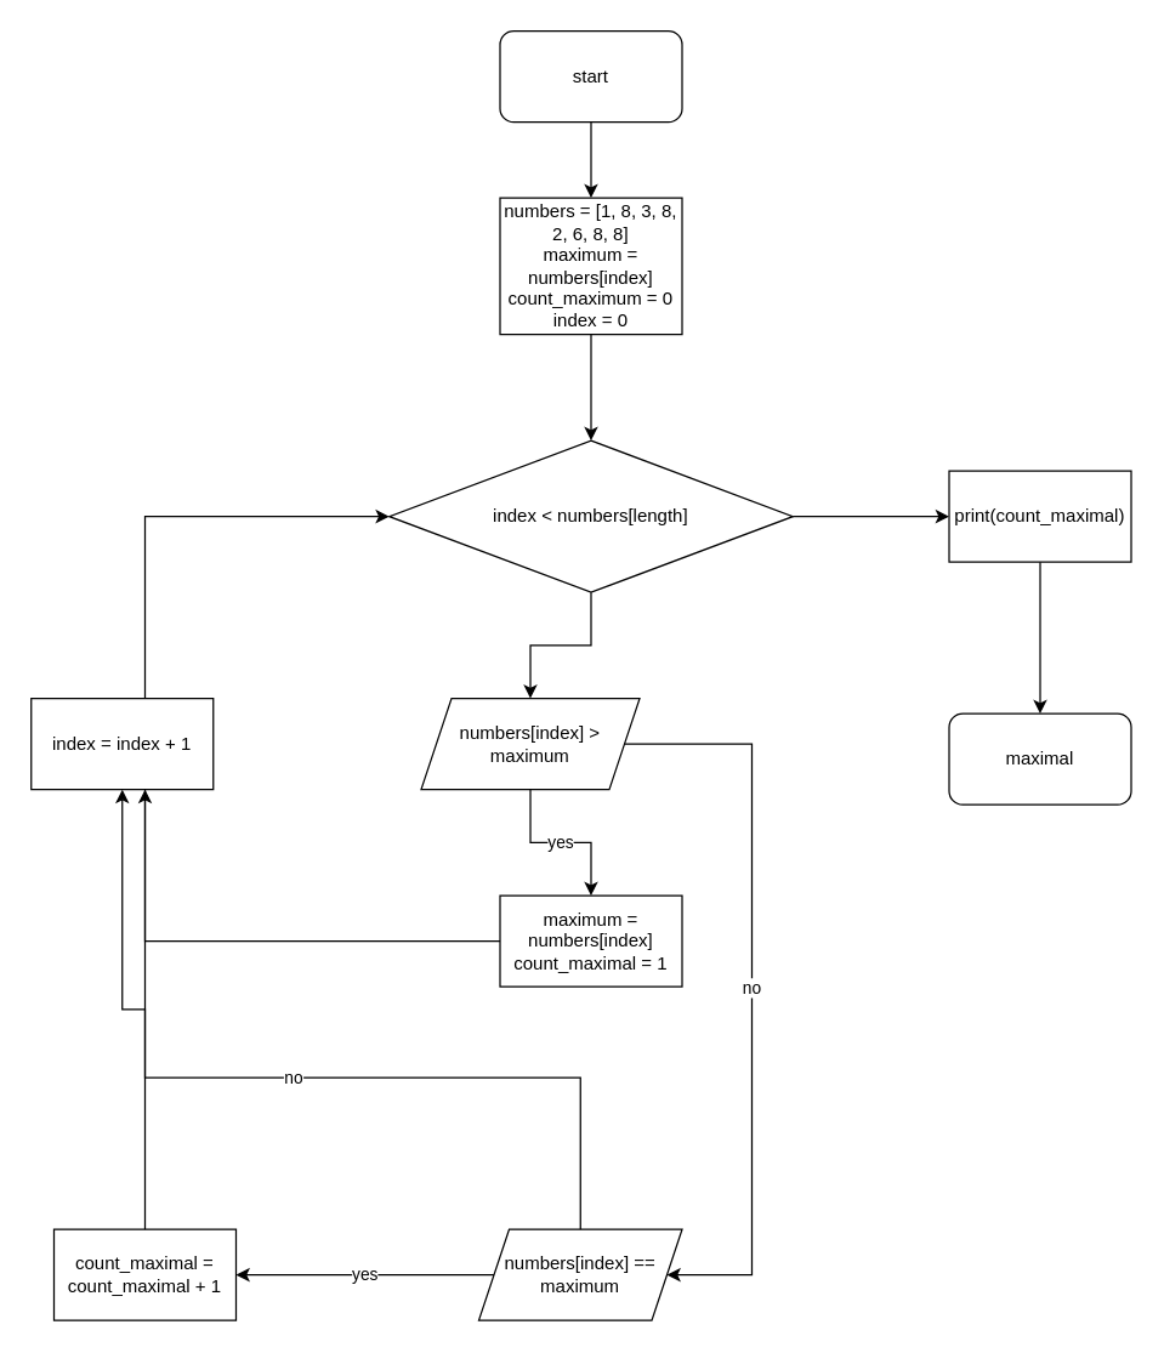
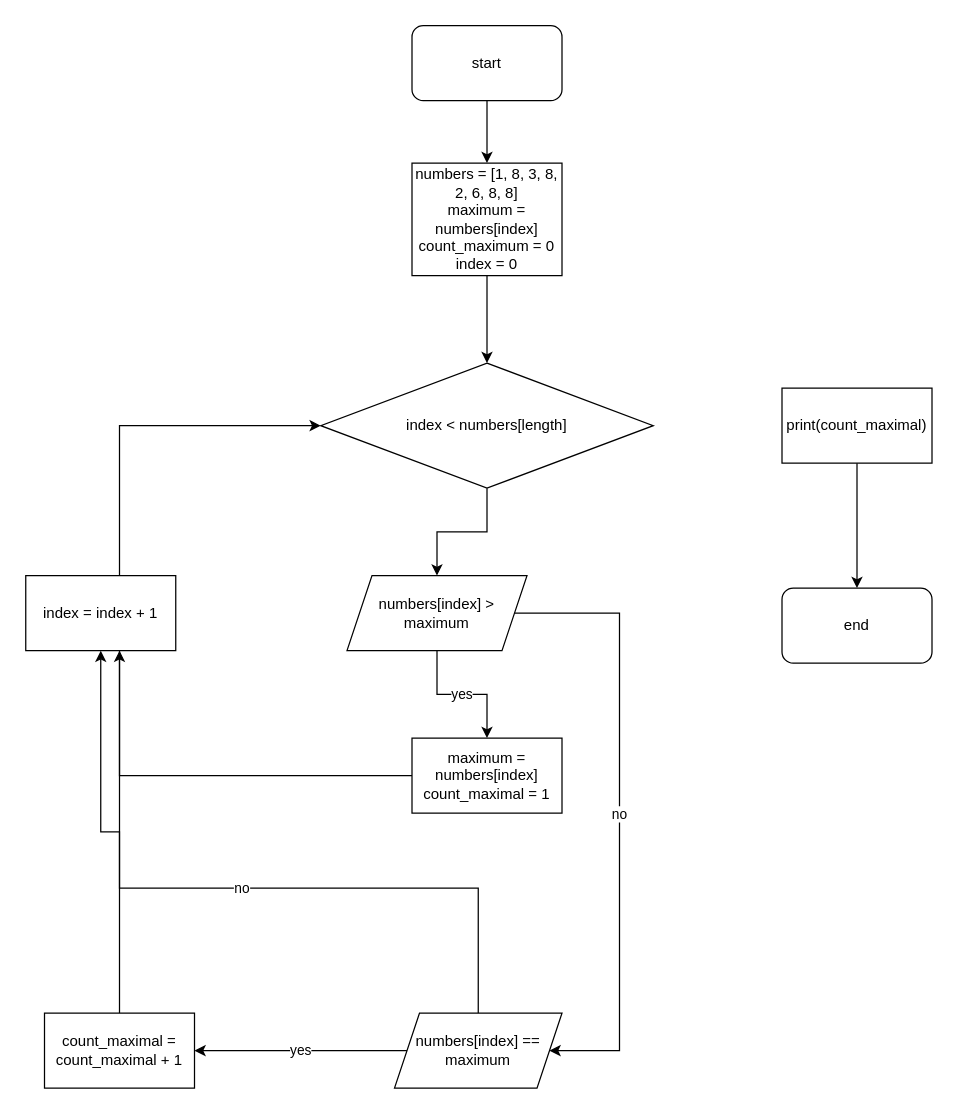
  <mxCell id="0" />
  <mxCell id="1" parent="0" />
  <mxCell id="2" style="edgeStyle=orthogonalEdgeStyle;rounded=0;orthogonalLoop=1;jettySize=auto;html=1;" edge="1" parent="1" source="3" target="5"><mxGeometry relative="1" as="geometry"><mxPoint x="389" y="140" as="targetPoint" /></mxGeometry></mxCell>
  <mxCell id="3" value="start" style="rounded=1;whiteSpace=wrap;html=1;" vertex="1" parent="1"><mxGeometry x="329" y="20" width="120" height="60" as="geometry" /></mxCell>
  <mxCell id="4" style="edgeStyle=orthogonalEdgeStyle;rounded=0;orthogonalLoop=1;jettySize=auto;html=1;" edge="1" parent="1" source="5" target="8"><mxGeometry relative="1" as="geometry" /></mxCell>
  <mxCell id="5" value="numbers =&amp;nbsp;[1, 8, 3, 8, 2, 6, 8, 8]&lt;br&gt;maximum = numbers[index]&lt;br&gt;count_maximum = 0&lt;br&gt;index = 0" style="rounded=0;whiteSpace=wrap;html=1;" vertex="1" parent="1"><mxGeometry x="329" y="130" width="120" height="90" as="geometry" /></mxCell>
  <mxCell id="6" style="edgeStyle=orthogonalEdgeStyle;rounded=0;orthogonalLoop=1;jettySize=auto;html=1;entryX=0.5;entryY=0;entryDx=0;entryDy=0;" edge="1" parent="1" source="8" target="11"><mxGeometry relative="1" as="geometry" /></mxCell>
- <mxCell id="7" style="edgeStyle=orthogonalEdgeStyle;rounded=0;orthogonalLoop=1;jettySize=auto;html=1;entryX=0;entryY=0.5;entryDx=0;entryDy=0;" edge="1" parent="1" source="8" target="21"><mxGeometry relative="1" as="geometry" /></mxCell>
  <mxCell id="8" value="index &amp;lt; numbers[length]" style="rhombus;whiteSpace=wrap;html=1;" vertex="1" parent="1"><mxGeometry x="256" y="290" width="266" height="100" as="geometry" /></mxCell>
  <mxCell id="9" value="yes" style="edgeStyle=orthogonalEdgeStyle;rounded=0;orthogonalLoop=1;jettySize=auto;html=1;entryX=0.5;entryY=0;entryDx=0;entryDy=0;" edge="1" parent="1" source="11" target="13"><mxGeometry relative="1" as="geometry" /></mxCell>
  <mxCell id="10" value="no" style="edgeStyle=orthogonalEdgeStyle;rounded=0;orthogonalLoop=1;jettySize=auto;html=1;" edge="1" parent="1" source="11" target="16"><mxGeometry relative="1" as="geometry"><Array as="points"><mxPoint x="495" y="490" /><mxPoint x="495" y="840" /></Array></mxGeometry></mxCell>
  <mxCell id="11" value="numbers[index] &amp;gt; maximum" style="shape=parallelogram;perimeter=parallelogramPerimeter;whiteSpace=wrap;html=1;fixedSize=1;" vertex="1" parent="1"><mxGeometry x="277" y="460" width="144" height="60" as="geometry" /></mxCell>
  <mxCell id="12" style="edgeStyle=orthogonalEdgeStyle;rounded=0;orthogonalLoop=1;jettySize=auto;html=1;entryX=0;entryY=0.5;entryDx=0;entryDy=0;" edge="1" parent="1" source="13" target="8"><mxGeometry relative="1" as="geometry"><Array as="points"><mxPoint x="95" y="620" /><mxPoint x="95" y="340" /></Array></mxGeometry></mxCell>
  <mxCell id="13" value="maximum = numbers[index]&lt;br&gt;count_maximal = 1" style="rounded=0;whiteSpace=wrap;html=1;" vertex="1" parent="1"><mxGeometry x="329" y="590" width="120" height="60" as="geometry" /></mxCell>
  <mxCell id="14" value="yes" style="edgeStyle=orthogonalEdgeStyle;rounded=0;orthogonalLoop=1;jettySize=auto;html=1;entryX=1;entryY=0.5;entryDx=0;entryDy=0;" edge="1" parent="1" source="16" target="18"><mxGeometry relative="1" as="geometry" /></mxCell>
  <mxCell id="15" value="no" style="edgeStyle=orthogonalEdgeStyle;rounded=0;orthogonalLoop=1;jettySize=auto;html=1;" edge="1" parent="1" source="16" target="19"><mxGeometry relative="1" as="geometry"><Array as="points"><mxPoint x="382" y="710" /><mxPoint x="95" y="710" /></Array></mxGeometry></mxCell>
  <mxCell id="16" value="numbers[index] == maximum" style="shape=parallelogram;perimeter=parallelogramPerimeter;whiteSpace=wrap;html=1;fixedSize=1;" vertex="1" parent="1"><mxGeometry x="315" y="810" width="134" height="60" as="geometry" /></mxCell>
  <mxCell id="17" style="edgeStyle=orthogonalEdgeStyle;rounded=0;orthogonalLoop=1;jettySize=auto;html=1;" edge="1" parent="1" source="18" target="19"><mxGeometry relative="1" as="geometry" /></mxCell>
  <mxCell id="18" value="count_maximal = count_maximal + 1" style="rounded=0;whiteSpace=wrap;html=1;" vertex="1" parent="1"><mxGeometry x="35" y="810" width="120" height="60" as="geometry" /></mxCell>
  <mxCell id="19" value="index = index + 1" style="rounded=0;whiteSpace=wrap;html=1;" vertex="1" parent="1"><mxGeometry x="20" y="460" width="120" height="60" as="geometry" /></mxCell>
  <mxCell id="20" style="edgeStyle=orthogonalEdgeStyle;rounded=0;orthogonalLoop=1;jettySize=auto;html=1;" edge="1" parent="1" source="21" target="22"><mxGeometry relative="1" as="geometry" /></mxCell>
  <mxCell id="21" value="print(count_maximal)" style="rounded=0;whiteSpace=wrap;html=1;" vertex="1" parent="1"><mxGeometry x="625" y="310" width="120" height="60" as="geometry" /></mxCell>
- <mxCell id="22" value="maximal" style="rounded=1;whiteSpace=wrap;html=1;" vertex="1" parent="1"><mxGeometry x="625" y="470" width="120" height="60" as="geometry" /></mxCell>
+ <mxCell id="22" value="end" style="rounded=1;whiteSpace=wrap;html=1;" vertex="1" parent="1"><mxGeometry x="625" y="470" width="120" height="60" as="geometry" /></mxCell>
